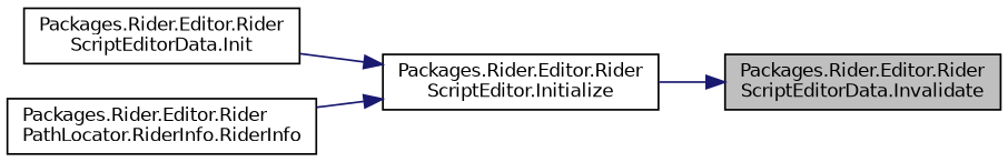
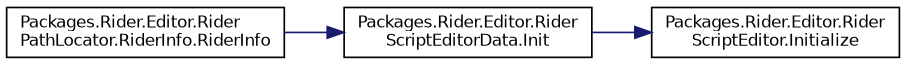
  digraph {
    rankdir=RL
    node [color=black fillcolor=white fontname=Helvetica fontsize=10 shape=record style=filled]
    edge [color=midnightblue dir=back fontname=Helvetica fontsize=10 labelfontname=Helvetica labelfontsize=10 style=solid]
-   n1 [fillcolor=grey75 fontcolor=black height=0.2 label="Packages.Rider.Editor.Rider\lScriptEditorData.Invalidate" width=0.4]
    n2 [height=0.2 label="Packages.Rider.Editor.Rider\lScriptEditor.Initialize" width=0.4]
    n3 [height=0.2 label="Packages.Rider.Editor.Rider\lScriptEditorData.Init" width=0.4]
    n4 [height=0.2 label="Packages.Rider.Editor.Rider\lPathLocator.RiderInfo.RiderInfo" width=0.4]
-   n1 -> n2
    n2 -> n3
-   n2 -> n4
+   n3 -> n4
  }
